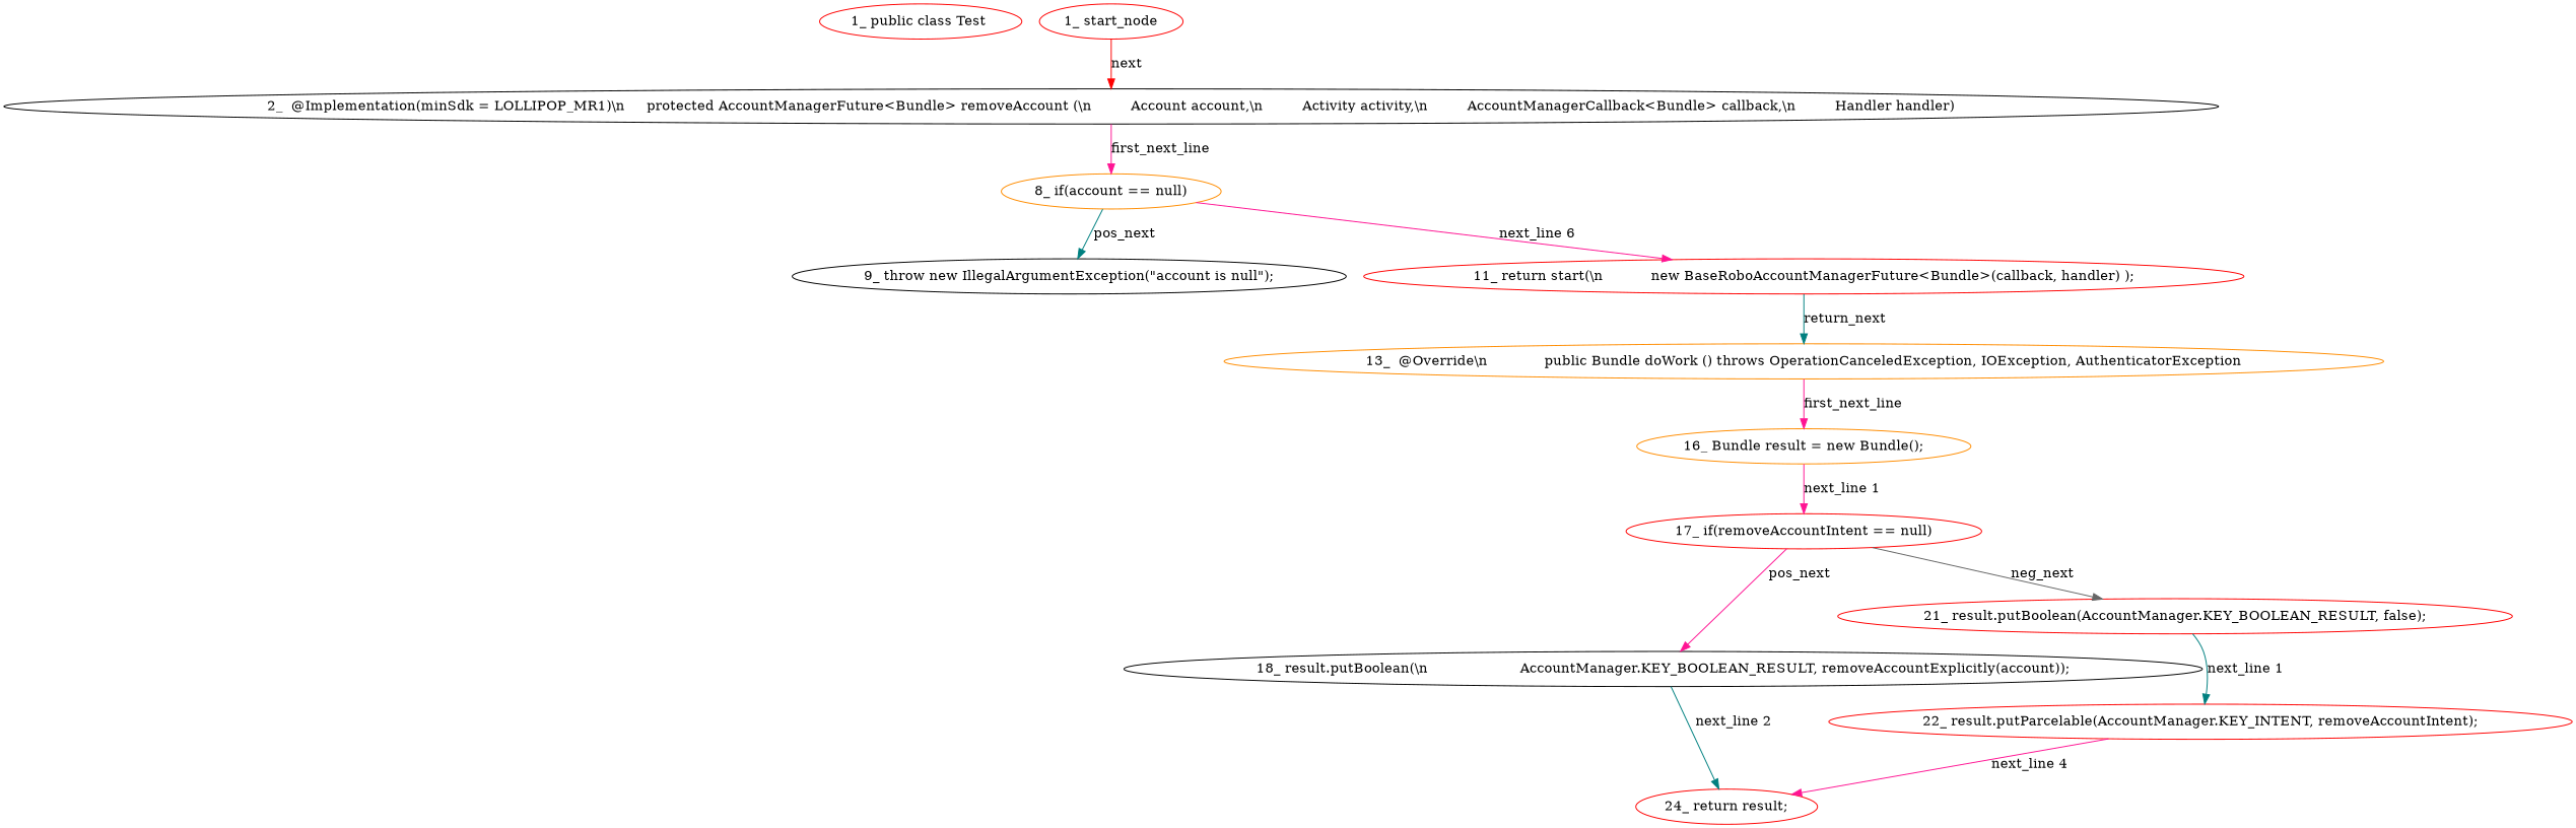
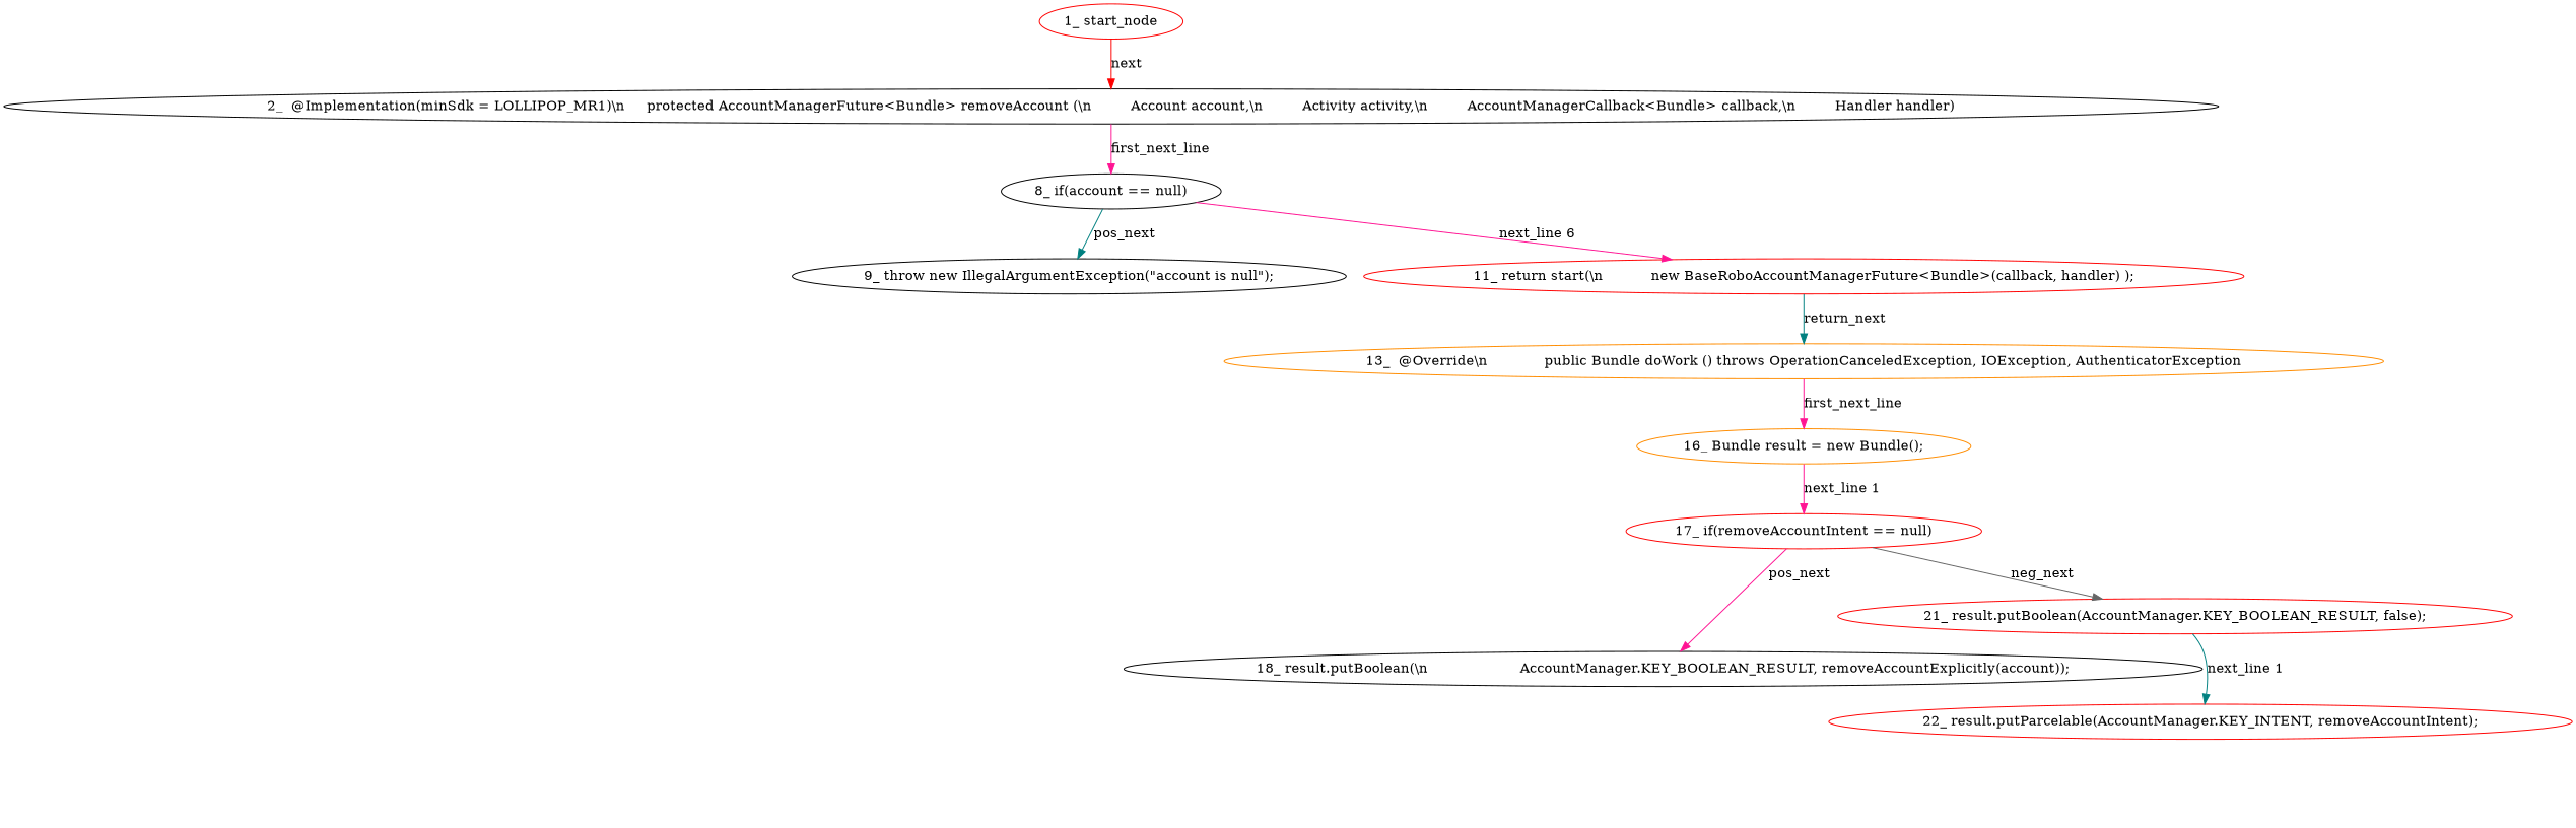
  digraph {
    node [color=red type_label=expression_statement]
    edge [color=deeppink controlflow_type=first_next_line edge_type=CFG_edge]
-   n1 [label="1_\ public\ class\ Test\ " type_label=class_declaration]
    n2 [color=black label="2_\ \ @Implementation\(minSdk\ =\ LOLLIPOP_MR1\)\\n\ \ \ \ \ protected\ AccountManagerFuture<Bundle>\ removeAccount\ \(\\n\ \ \ \ \ \ \ \ \ Account\ account,\\n\ \ \ \ \ \ \ \ \ Activity\ activity,\\n\ \ \ \ \ \ \ \ \ AccountManagerCallback<Bundle>\ callback,\\n\ \ \ \ \ \ \ \ \ Handler\ handler\)" type_label=method_declaration]
-   n3 [color=darkorange label="8_\ if\(account\ ==\ null\)" type_label=if]
+   n3 [color=black label="8_\ if\(account\ ==\ null\)" type_label=if]
    n4 [color=black label="9_\ throw\ new\ IllegalArgumentException\(\"account\ is\ null\"\);"]
    n5 [label="11_\ return\ start\(\\n\ \ \ \ \ \ \ \ \ \ \ new\ BaseRoboAccountManagerFuture<Bundle>\(callback,\ handler\)\ \);"]
    n6 [color=darkorange label="13_\ \ @Override\\n\ \ \ \ \ \ \ \ \ \ \ \ \ public\ Bundle\ doWork\ \(\)\ throws\ OperationCanceledException,\ IOException,\ AuthenticatorException" type_label=method_declaration]
    n7 [color=darkorange label="16_\ Bundle\ result\ =\ new\ Bundle\(\);"]
    n8 [label="17_\ if\(removeAccountIntent\ ==\ null\)" type_label=if]
    n9 [color=black label="18_\ result\.putBoolean\(\\n\ \ \ \ \ \ \ \ \ \ \ \ \ \ \ \ \ \ \ \ \ AccountManager\.KEY_BOOLEAN_RESULT,\ removeAccountExplicitly\(account\)\);"]
    n10 [label="21_\ result\.putBoolean\(AccountManager\.KEY_BOOLEAN_RESULT,\ false\);"]
-   n11 [label="24_\ return\ result;" type_label=return]
    n12 [label="22_\ result\.putParcelable\(AccountManager\.KEY_INTENT,\ removeAccountIntent\);"]
    n13 [label="1_\ start_node" type_label=start]
    n2 -> n3 [label=first_next_line]
    n3 -> n4 [color=teal controlflow_type=pos_next label=pos_next]
    n3 -> n5 [controlflow_type="next_line 6" label="next_line 6"]
    n5 -> n6 [color=teal controlflow_type=return_next label=return_next]
    n6 -> n7 [label=first_next_line]
    n7 -> n8 [controlflow_type="next_line 1" label="next_line 1"]
    n8 -> n9 [controlflow_type=pos_next label=pos_next]
    n8 -> n10 [color=gray40 controlflow_type=neg_next label=neg_next]
-   n9 -> n11 [color=teal controlflow_type="next_line 2" label="next_line 2"]
    n10 -> n12 [color=teal controlflow_type="next_line 1" label="next_line 1"]
-   n12 -> n11 [controlflow_type="next_line 4" label="next_line 4"]
    n13 -> n2 [color=red controlflow_type=next label=next]
  }
